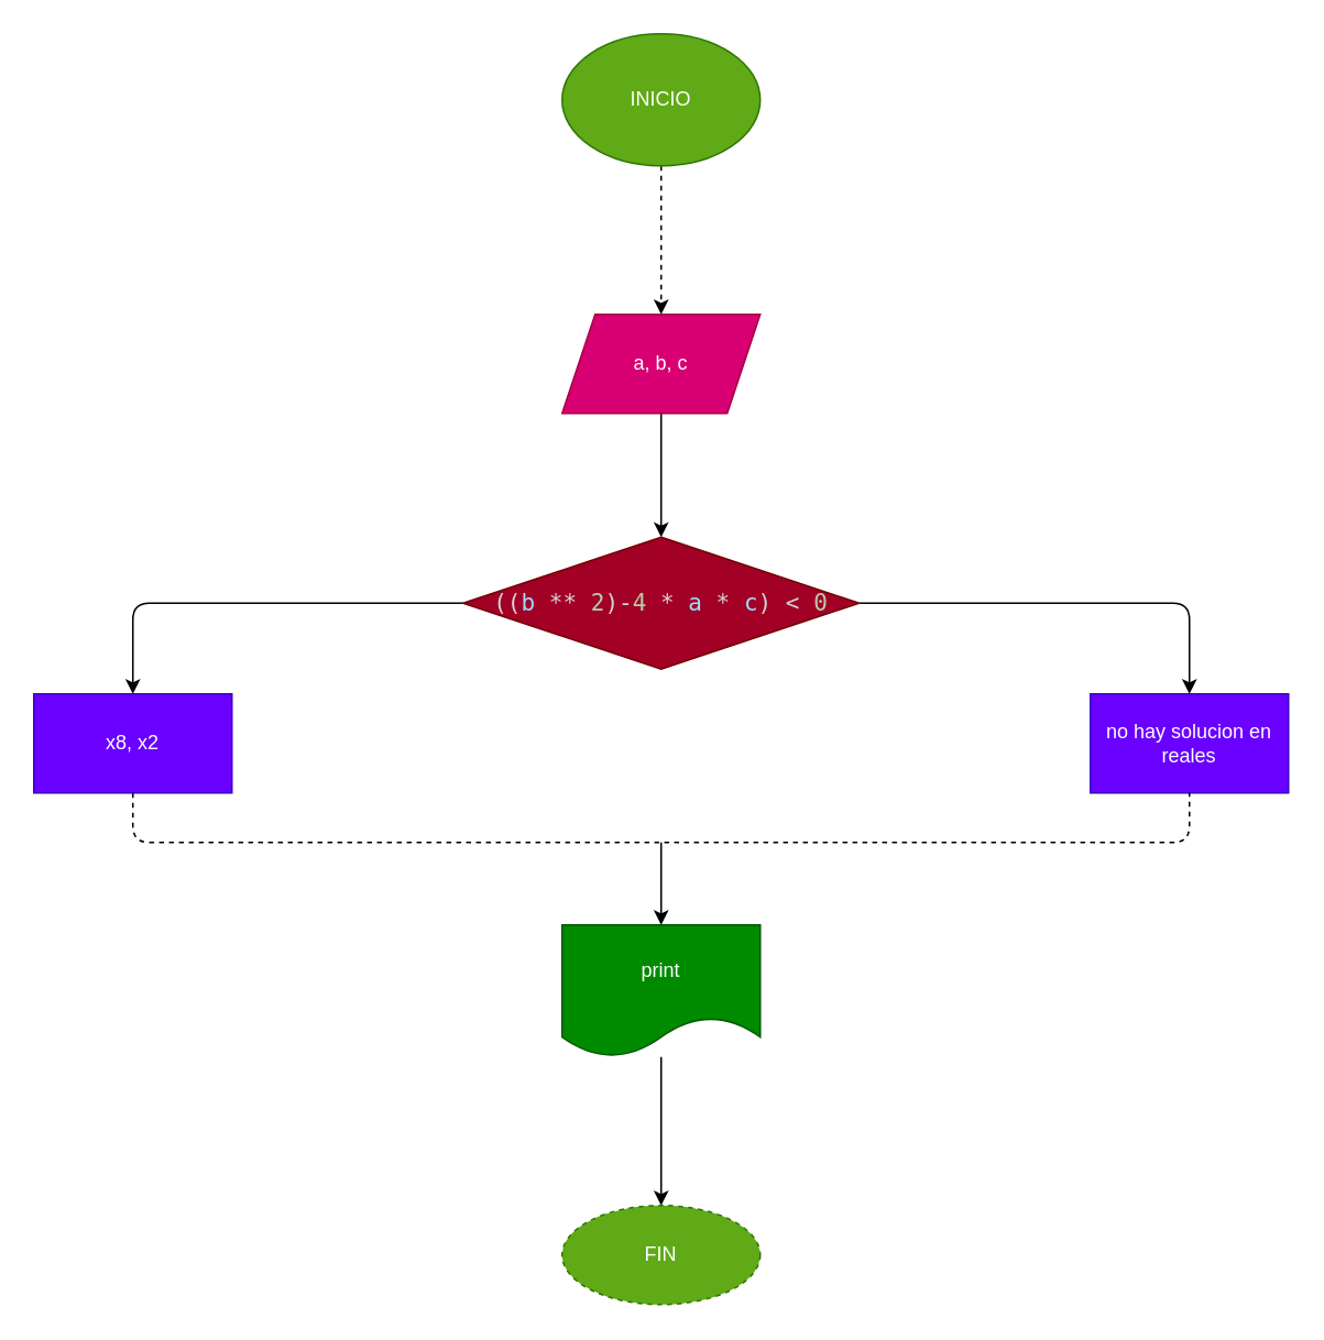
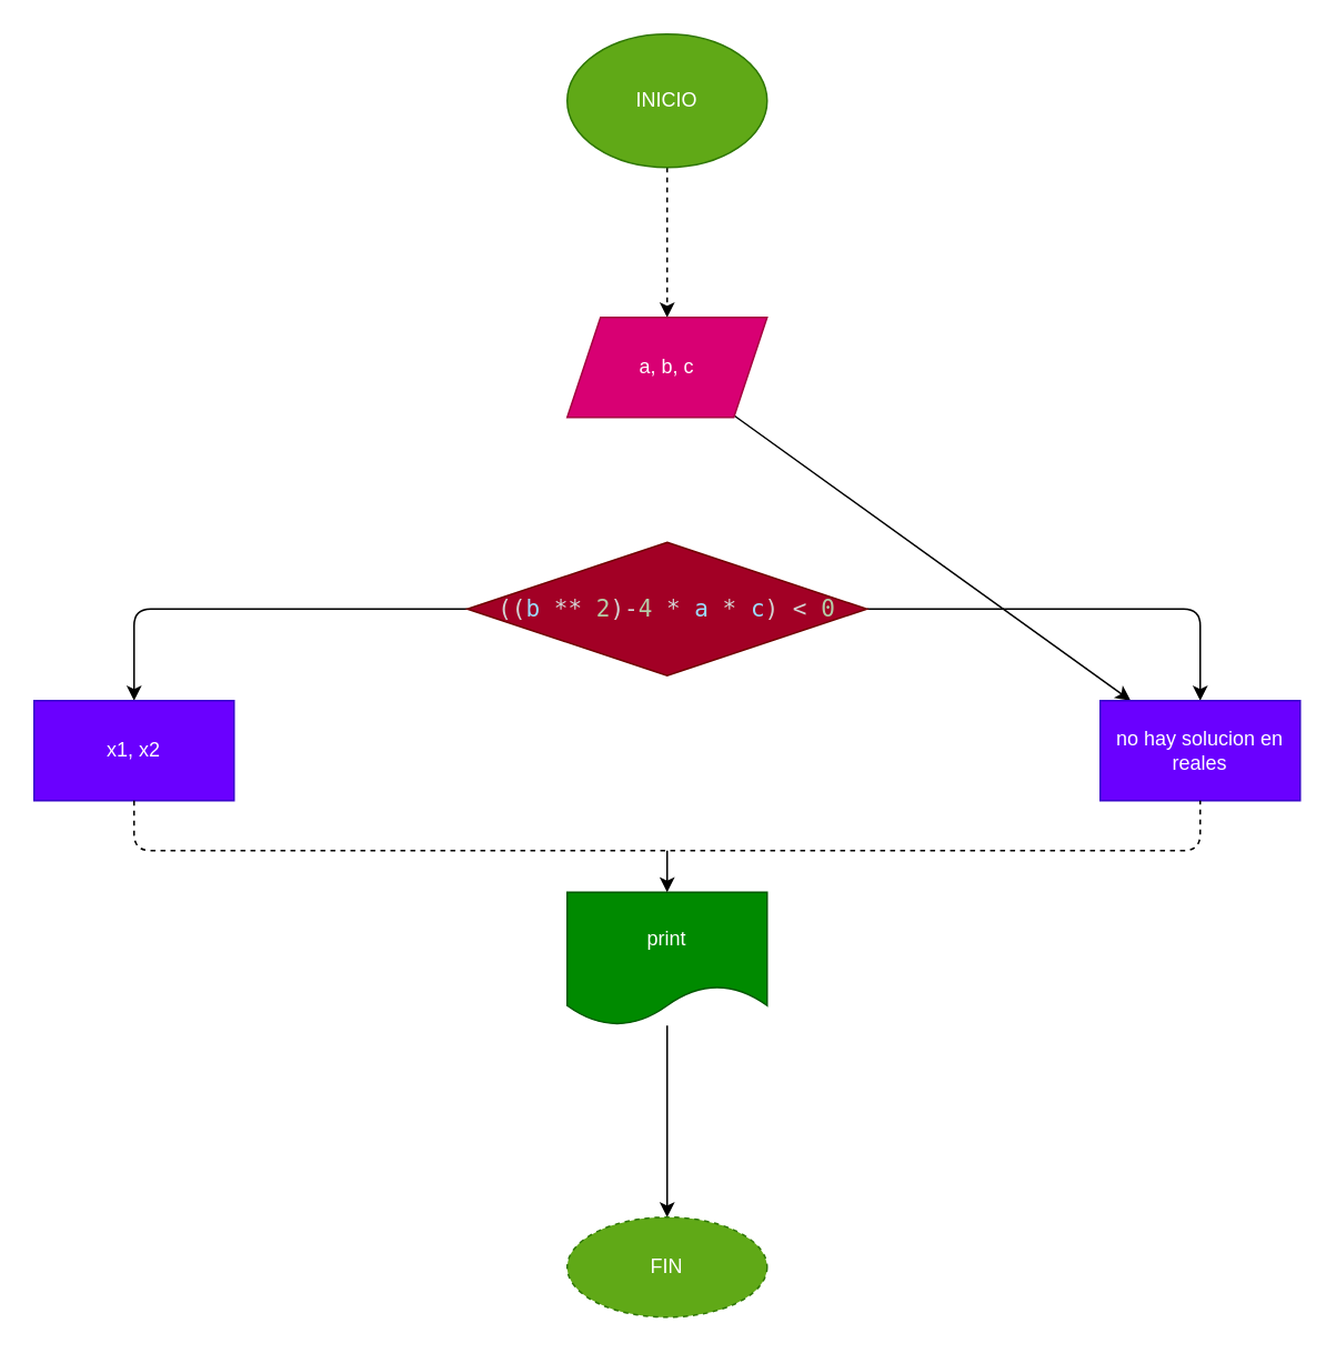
  <mxCell id="0" />
  <mxCell id="1" parent="0" />
  <mxCell id="2" value="" style="edgeStyle=none;html=1;dashed=1;" edge="1" parent="1" source="3" target="5"><mxGeometry relative="1" as="geometry" /></mxCell>
  <mxCell id="3" value="INICIO" style="ellipse;whiteSpace=wrap;html=1;fillColor=#60a917;fontColor=#ffffff;strokeColor=#2D7600;" vertex="1" parent="1"><mxGeometry x="340" y="20" width="120" height="80" as="geometry" /></mxCell>
- <mxCell id="4" value="" style="edgeStyle=none;html=1;" edge="1" parent="1" source="5" target="8"><mxGeometry relative="1" as="geometry" /></mxCell>
+ <mxCell id="4" value="" style="edgeStyle=none;html=1;" edge="1" parent="1" source="5" target="9"><mxGeometry relative="1" as="geometry" /></mxCell>
  <mxCell id="5" value="a, b, c" style="shape=parallelogram;perimeter=parallelogramPerimeter;whiteSpace=wrap;html=1;fixedSize=1;fillColor=#d80073;fontColor=#ffffff;strokeColor=#A50040;" vertex="1" parent="1"><mxGeometry x="340" y="190" width="120" height="60" as="geometry" /></mxCell>
  <mxCell id="6" value="" style="edgeStyle=none;html=1;" edge="1" parent="1" source="8" target="9"><mxGeometry relative="1" as="geometry"><Array as="points"><mxPoint x="720" y="365" /></Array></mxGeometry></mxCell>
  <mxCell id="7" value="" style="edgeStyle=none;html=1;entryX=0.5;entryY=0;entryDx=0;entryDy=0;" edge="1" parent="1" source="8" target="10"><mxGeometry relative="1" as="geometry"><mxPoint x="132" y="432" as="targetPoint" /><Array as="points"><mxPoint x="80" y="365" /></Array></mxGeometry></mxCell>
  <mxCell id="8" value="&lt;div style=&quot;font-family: &amp;#34;droid sans mono&amp;#34; , &amp;#34;monospace&amp;#34; , monospace ; font-size: 14px ; line-height: 19px&quot;&gt;&lt;span style=&quot;color: rgb(212 , 212 , 212)&quot;&gt;((&lt;span style=&quot;color: rgb(156 , 220 , 254)&quot;&gt;b&lt;/span&gt; ** &lt;span style=&quot;color: rgb(181 , 206 , 168)&quot;&gt;2&lt;/span&gt;)-&lt;span style=&quot;color: rgb(181 , 206 , 168)&quot;&gt;4&lt;/span&gt; * &lt;/span&gt;&lt;font color=&quot;#9cdcfe&quot;&gt;a&lt;/font&gt;&lt;font color=&quot;#d4d4d4&quot;&gt;&amp;nbsp;* &lt;/font&gt;&lt;font color=&quot;#9cdcfe&quot;&gt;c&lt;/font&gt;&lt;font color=&quot;#d4d4d4&quot;&gt;) &amp;lt; &lt;/font&gt;&lt;span style=&quot;color: rgb(181 , 206 , 168)&quot;&gt;0&lt;/span&gt;&lt;/div&gt;" style="rhombus;whiteSpace=wrap;html=1;fillColor=#a20025;fontColor=#ffffff;strokeColor=#6F0000;" vertex="1" parent="1"><mxGeometry x="280" y="325" width="240" height="80" as="geometry" /></mxCell>
  <mxCell id="9" value="no hay solucion en reales" style="whiteSpace=wrap;html=1;fillColor=#6a00ff;fontColor=#ffffff;strokeColor=#3700CC;" vertex="1" parent="1"><mxGeometry x="660" y="420" width="120" height="60" as="geometry" /></mxCell>
- <mxCell id="10" value="x8, x2" style="rounded=0;whiteSpace=wrap;html=1;labelBackgroundColor=none;fillColor=#6a00ff;fontColor=#ffffff;strokeColor=#3700CC;" vertex="1" parent="1"><mxGeometry x="20" y="420" width="120" height="60" as="geometry" /></mxCell>
+ <mxCell id="10" value="x1, x2" style="rounded=0;whiteSpace=wrap;html=1;labelBackgroundColor=none;fillColor=#6a00ff;fontColor=#ffffff;strokeColor=#3700CC;" vertex="1" parent="1"><mxGeometry x="20" y="420" width="120" height="60" as="geometry" /></mxCell>
  <mxCell id="11" value="" style="edgeStyle=none;html=1;" edge="1" parent="1" source="12" target="15"><mxGeometry relative="1" as="geometry" /></mxCell>
- <mxCell id="12" value="print" style="shape=document;whiteSpace=wrap;html=1;boundedLbl=1;labelBackgroundColor=none;fillColor=#008a00;fontColor=#ffffff;strokeColor=#005700;" vertex="1" parent="1"><mxGeometry x="340" y="560" width="120" height="80" as="geometry" /></mxCell>
+ <mxCell id="12" value="print" style="shape=document;whiteSpace=wrap;html=1;boundedLbl=1;labelBackgroundColor=none;fillColor=#008a00;fontColor=#ffffff;strokeColor=#005700;" vertex="1" parent="1"><mxGeometry x="340" y="535" width="120" height="80" as="geometry" /></mxCell>
  <mxCell id="13" value="" style="endArrow=none;html=1;exitX=0.5;exitY=1;exitDx=0;exitDy=0;entryX=0.5;entryY=1;entryDx=0;entryDy=0;dashed=1;" edge="1" parent="1" source="10" target="9"><mxGeometry width="50" height="50" relative="1" as="geometry"><mxPoint x="360" y="550" as="sourcePoint" /><mxPoint x="410" y="500" as="targetPoint" /><Array as="points"><mxPoint x="80" y="510" /><mxPoint x="400" y="510" /><mxPoint x="720" y="510" /></Array></mxGeometry></mxCell>
  <mxCell id="14" value="" style="endArrow=classic;html=1;entryX=0.5;entryY=0;entryDx=0;entryDy=0;" edge="1" parent="1" target="12"><mxGeometry width="50" height="50" relative="1" as="geometry"><mxPoint x="400" y="510" as="sourcePoint" /><mxPoint x="200" y="500" as="targetPoint" /></mxGeometry></mxCell>
  <mxCell id="15" value="FIN" style="ellipse;whiteSpace=wrap;html=1;labelBackgroundColor=none;fillColor=#60a917;fontColor=#ffffff;strokeColor=#2D7600;dashed=1;" vertex="1" parent="1"><mxGeometry x="340" y="730" width="120" height="60" as="geometry" /></mxCell>
